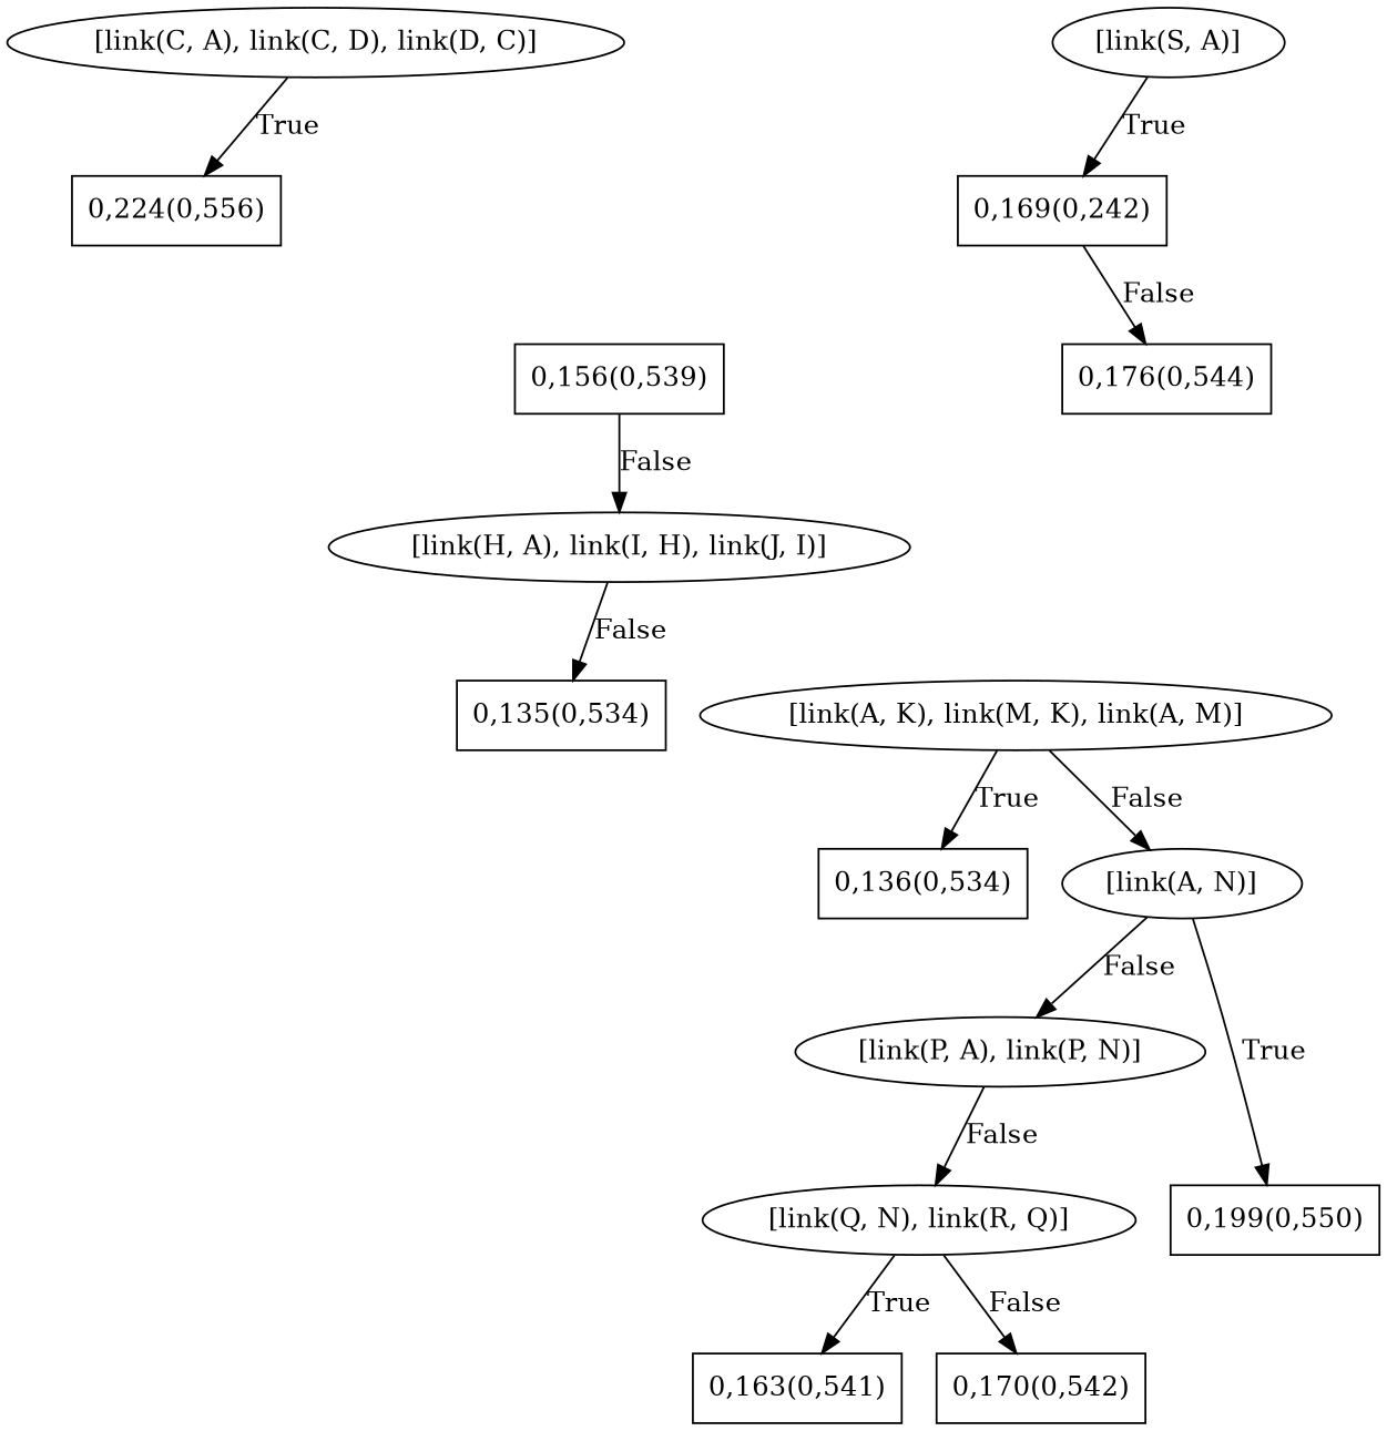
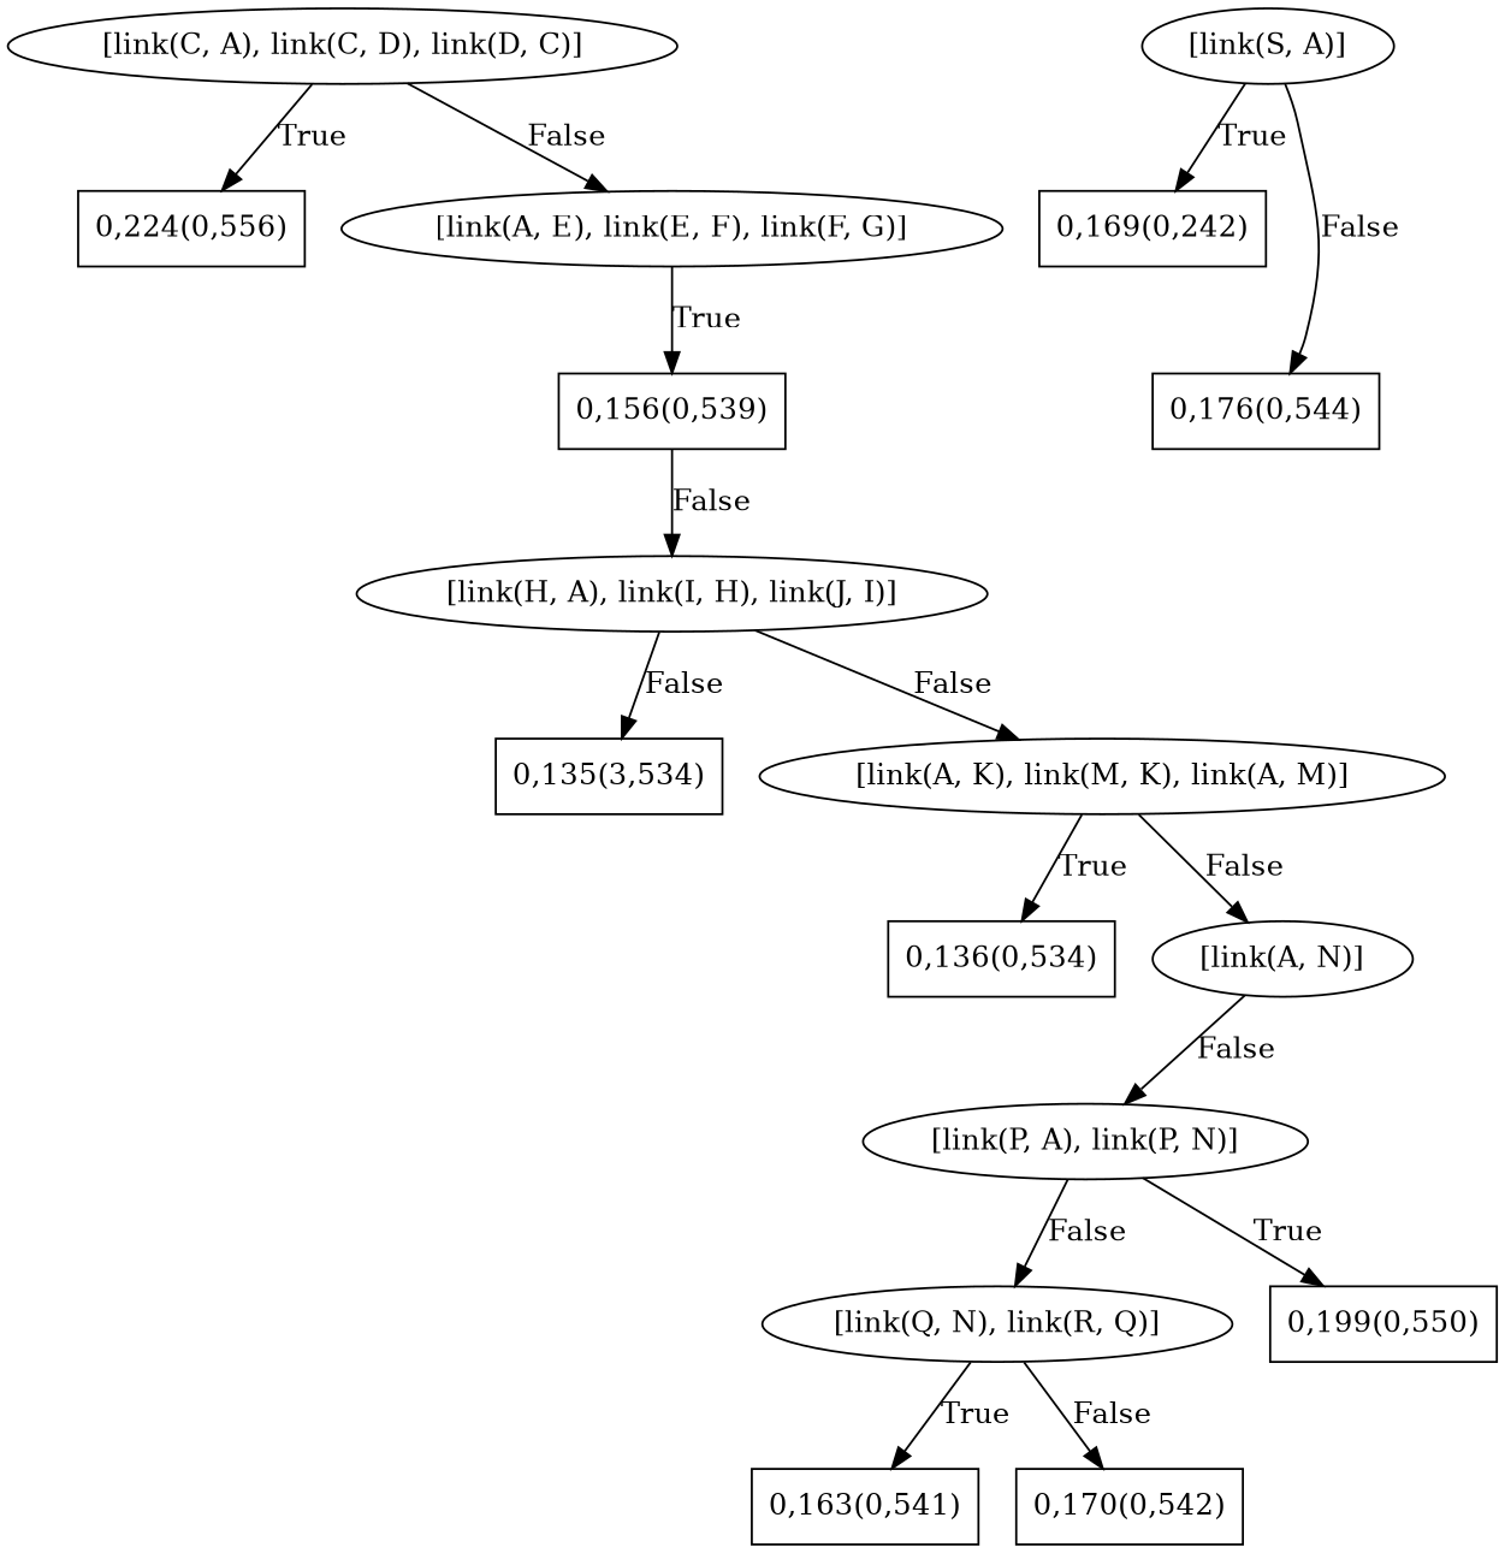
  digraph {
    node [shape=box]
    n1 [label="[link(C, A), link(C, D), link(D, C)]" shape=""]
    n2 [label="0,224(0,556)"]
+   n3 [label="[link(A, E), link(E, F), link(F, G)]" shape=""]
    n4 [label="0,156(0,539)"]
    n5 [label="[link(H, A), link(I, H), link(J, I)]" shape=""]
-   n6 [label="0,135(0,534)"]
+   n6 [label="0,135(3,534)"]
    n7 [label="[link(A, K), link(M, K), link(A, M)]" shape=""]
    n8 [label="0,136(0,534)"]
    n9 [label="[link(A, N)]" shape=""]
    n10 [label="[link(P, A), link(P, N)]" shape=""]
    n11 [label="0,199(0,550)"]
    n12 [label="[link(Q, N), link(R, Q)]" shape=""]
    n13 [label="[link(S, A)]" shape=""]
    n14 [label="0,169(0,242)"]
    n15 [label="0,176(0,544)"]
    n16 [label="0,163(0,541)"]
    n17 [label="0,170(0,542)"]
    n1 -> n2 [label=True]
+   n1 -> n3 [label=False]
+   n3 -> n4 [label=True]
    n4 -> n5 [label=False]
    n5 -> n6 [label=False]
+   n5 -> n7 [label=False]
    n7 -> n8 [label=True]
    n7 -> n9 [label=False]
    n9 -> n10 [label=False]
-   n9 -> n11 [label=True]
+   n10 -> n11 [label=True]
    n10 -> n12 [label=False]
    n12 -> n16 [label=True]
    n12 -> n17 [label=False]
    n13 -> n14 [label=True]
-   n14 -> n15 [label=False]
+   n13 -> n15 [label=False]
  }
